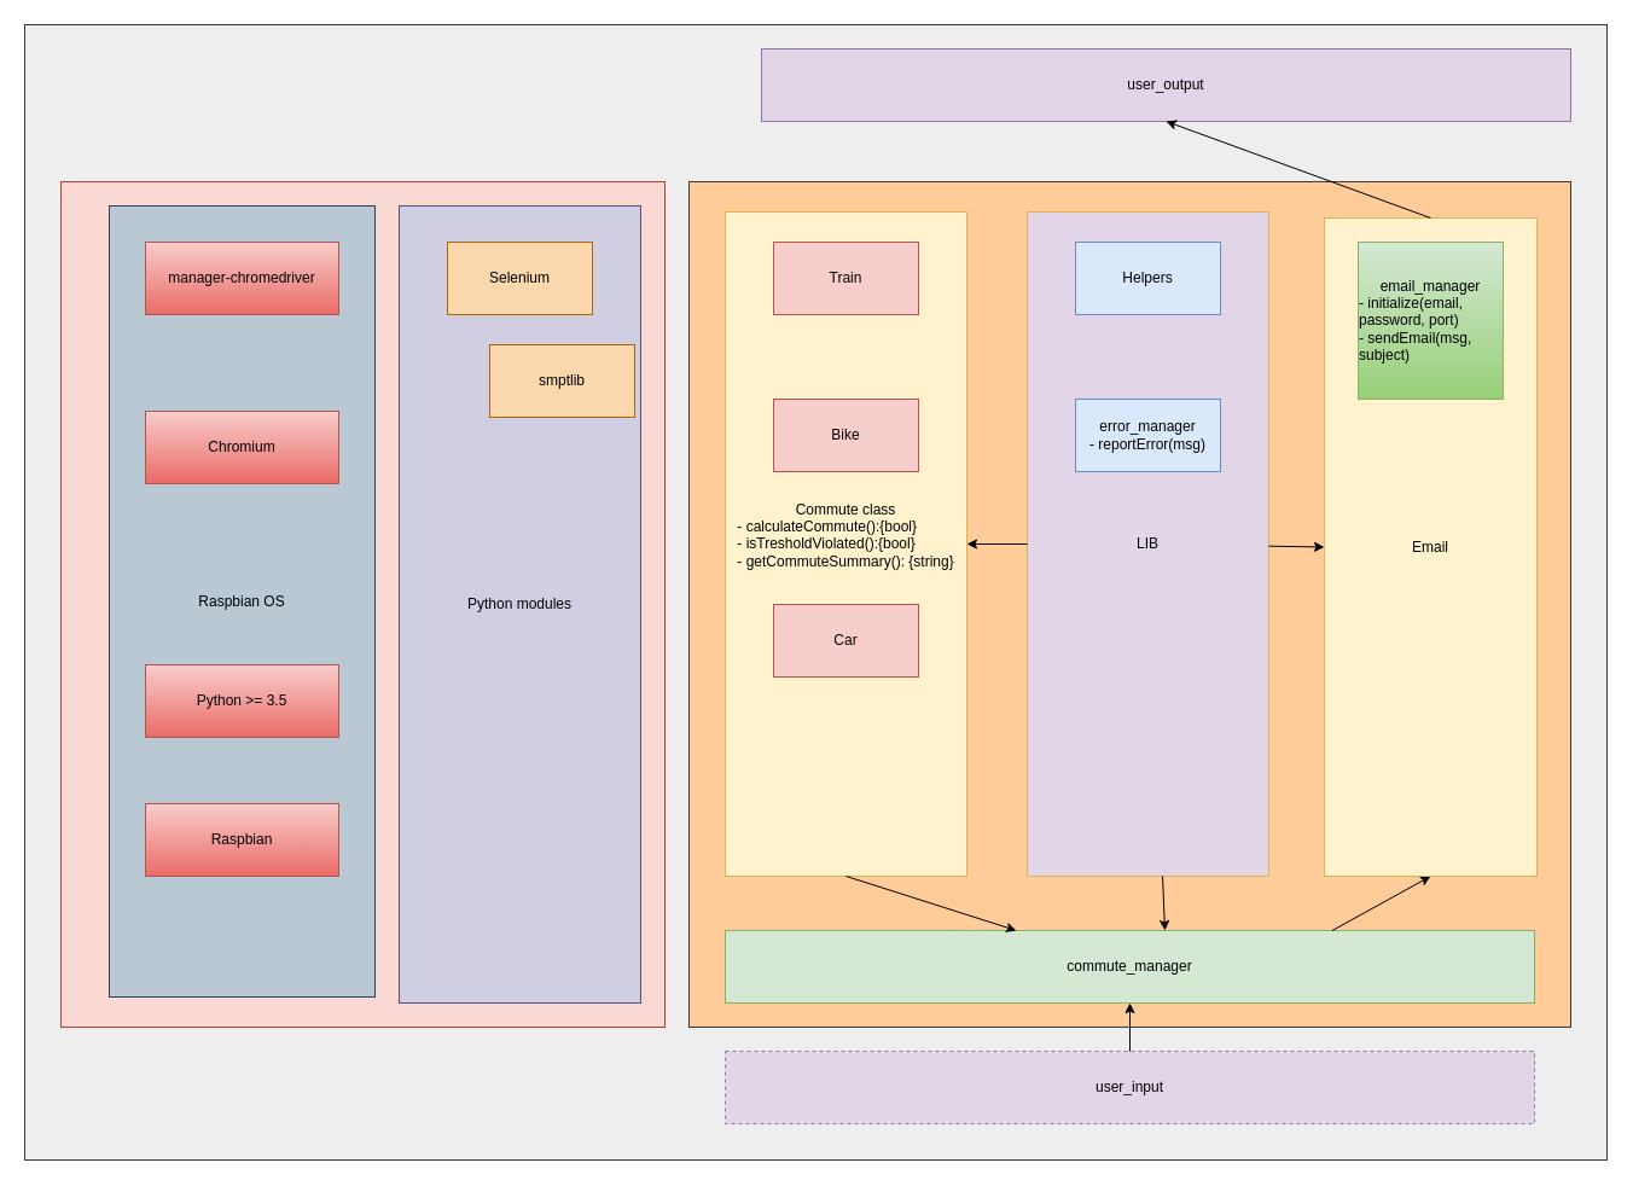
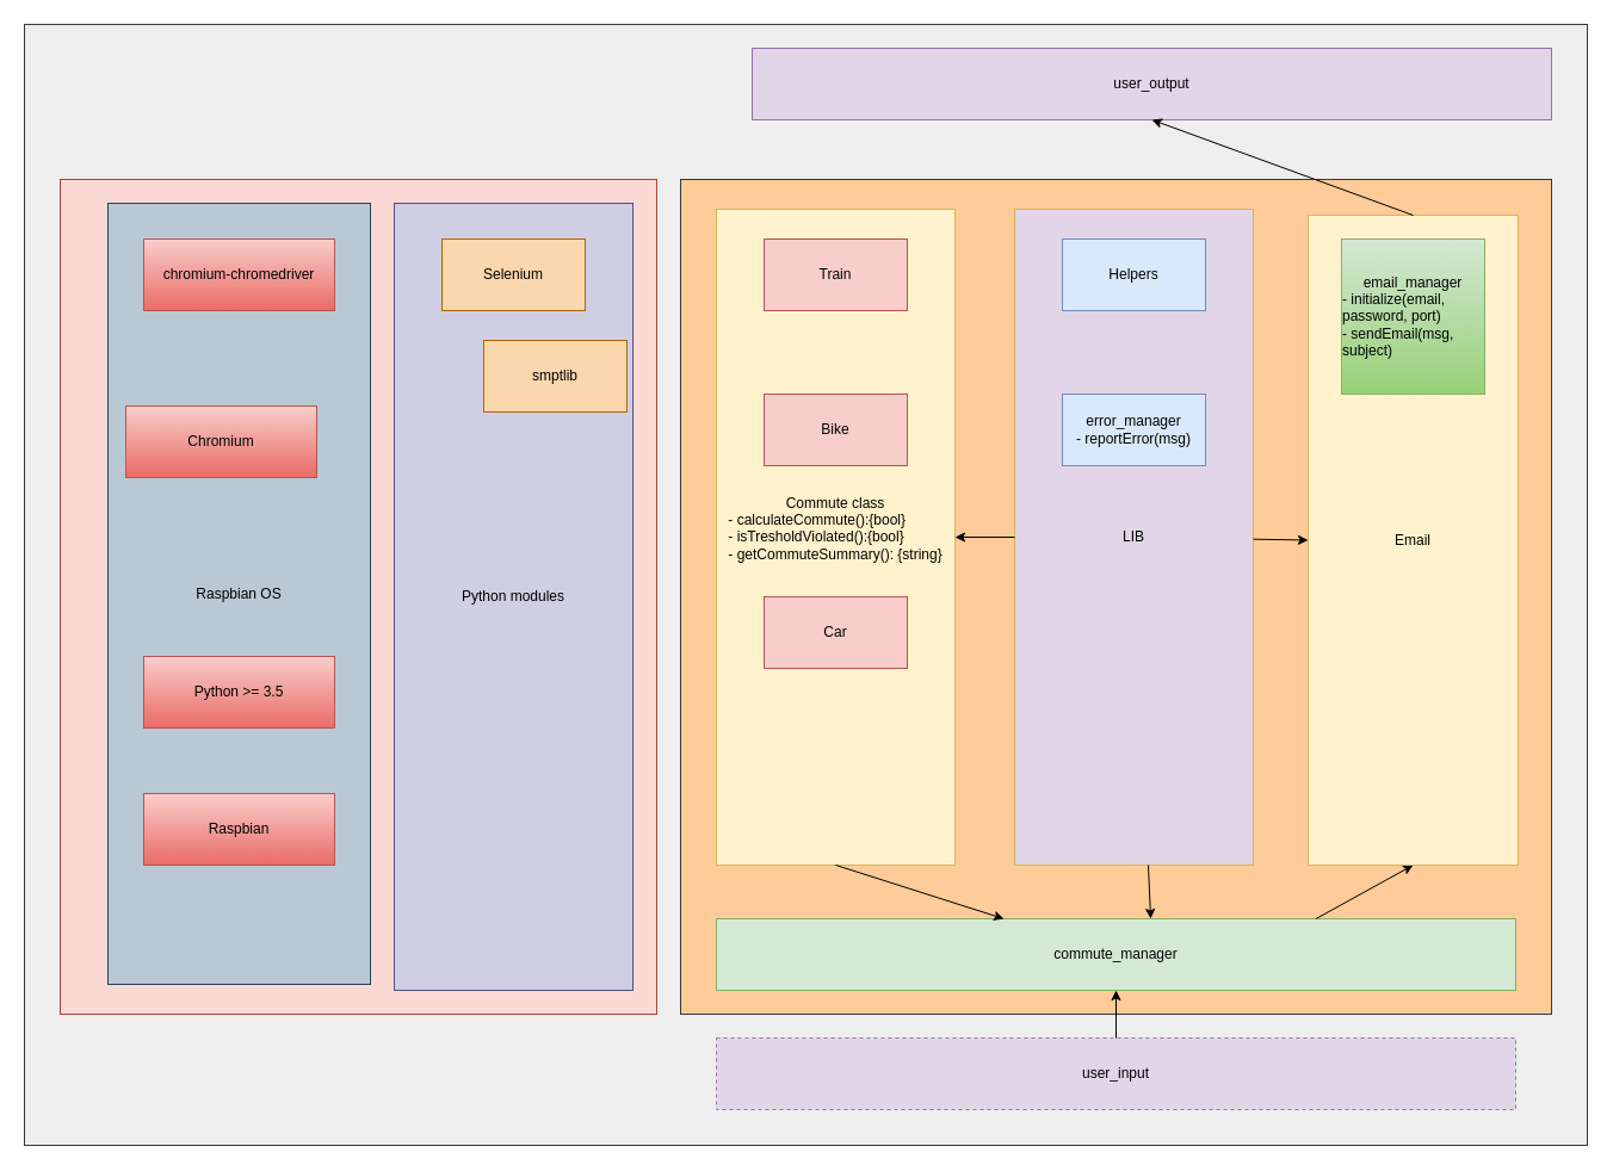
  <mxCell id="0" />
  <mxCell id="1" parent="0" />
  <mxCell id="2" value="" style="rounded=0;whiteSpace=wrap;html=1;fillColor=#eeeeee;strokeColor=#36393d;" vertex="1" parent="1"><mxGeometry x="20" y="20" width="1310" height="940" as="geometry" /></mxCell>
  <mxCell id="3" value="" style="rounded=0;whiteSpace=wrap;html=1;fillColor=#fad9d5;strokeColor=#ae4132;" vertex="1" parent="1"><mxGeometry x="50" y="150" width="500" height="700" as="geometry" /></mxCell>
  <mxCell id="4" value="" style="rounded=0;whiteSpace=wrap;html=1;fillColor=#ffcc99;strokeColor=#36393d;" vertex="1" parent="1"><mxGeometry x="570" y="150" width="730" height="700" as="geometry" /></mxCell>
  <mxCell id="5" value="LIB" style="rounded=0;whiteSpace=wrap;html=1;fillColor=#e1d5e7;strokeColor=#d6b656;" parent="1" vertex="1"><mxGeometry x="850" y="175" width="200" height="550" as="geometry" /></mxCell>
  <mxCell id="6" value="Helpers" style="rounded=0;whiteSpace=wrap;html=1;fillColor=#dae8fc;strokeColor=#6c8ebf;" parent="1" vertex="1"><mxGeometry x="890" y="200" width="120" height="60" as="geometry" /></mxCell>
  <mxCell id="7" value="&lt;div align=&quot;center&quot;&gt;Commute class&lt;/div&gt;&lt;div align=&quot;left&quot;&gt;- calculateCommute():{bool}&lt;br&gt;&lt;/div&gt;&lt;div align=&quot;left&quot;&gt;- isTresholdViolated():{bool}&lt;/div&gt;&lt;div align=&quot;left&quot;&gt;- getCommuteSummary(): {string}&lt;/div&gt;&lt;div align=&quot;left&quot;&gt;&lt;br&gt;&lt;/div&gt;" style="rounded=0;whiteSpace=wrap;html=1;fillColor=#fff2cc;strokeColor=#d6b656;align=center;" parent="1" vertex="1"><mxGeometry x="600" y="175" width="200" height="550" as="geometry" /></mxCell>
  <mxCell id="8" value="Car" style="rounded=0;whiteSpace=wrap;html=1;fillColor=#f8cecc;strokeColor=#b85450;" parent="1" vertex="1"><mxGeometry x="640" y="500" width="120" height="60" as="geometry" /></mxCell>
  <mxCell id="9" value="Train" style="rounded=0;whiteSpace=wrap;html=1;fillColor=#f8cecc;strokeColor=#b85450;" parent="1" vertex="1"><mxGeometry x="640" y="200" width="120" height="60" as="geometry" /></mxCell>
  <mxCell id="10" value="Bike" style="rounded=0;whiteSpace=wrap;html=1;fillColor=#f8cecc;strokeColor=#b85450;" parent="1" vertex="1"><mxGeometry x="640" y="330" width="120" height="60" as="geometry" /></mxCell>
  <mxCell id="11" value="Email" style="rounded=0;whiteSpace=wrap;html=1;fillColor=#fff2cc;strokeColor=#d6b656;align=center;" parent="1" vertex="1"><mxGeometry x="1096" y="180" width="176" height="545" as="geometry" /></mxCell>
  <mxCell id="12" value="commute_manager" style="rounded=0;whiteSpace=wrap;html=1;fillColor=#d5e8d4;strokeColor=#82b366;" parent="1" vertex="1"><mxGeometry x="600" y="770" width="670" height="60" as="geometry" /></mxCell>
  <mxCell id="13" value="" style="endArrow=classic;html=1;exitX=0.5;exitY=1;exitDx=0;exitDy=0;" parent="1" source="7" target="12" edge="1"><mxGeometry width="50" height="50" relative="1" as="geometry"><mxPoint x="1160" y="600" as="sourcePoint" /><mxPoint x="1210" y="550" as="targetPoint" /></mxGeometry></mxCell>
  <mxCell id="14" value="" style="endArrow=classic;html=1;exitX=0.75;exitY=0;exitDx=0;exitDy=0;entryX=0.5;entryY=1;entryDx=0;entryDy=0;" parent="1" source="12" target="11" edge="1"><mxGeometry width="50" height="50" relative="1" as="geometry"><mxPoint x="1330" y="810" as="sourcePoint" /><mxPoint x="1380" y="760" as="targetPoint" /></mxGeometry></mxCell>
  <mxCell id="15" value="" style="endArrow=classic;html=1;exitX=0;exitY=0.5;exitDx=0;exitDy=0;entryX=1;entryY=0.5;entryDx=0;entryDy=0;" parent="1" source="5" target="7" edge="1"><mxGeometry width="50" height="50" relative="1" as="geometry"><mxPoint x="1160" y="570" as="sourcePoint" /><mxPoint x="1210" y="520" as="targetPoint" /></mxGeometry></mxCell>
  <mxCell id="16" value="user_input" style="rounded=0;whiteSpace=wrap;html=1;fillColor=#e1d5e7;strokeColor=#9673a6;dashed=1;" parent="1" vertex="1"><mxGeometry x="600" y="870" width="670" height="60" as="geometry" /></mxCell>
  <mxCell id="17" value="" style="endArrow=classic;html=1;exitX=0.5;exitY=0;exitDx=0;exitDy=0;entryX=0.5;entryY=1;entryDx=0;entryDy=0;" parent="1" source="16" target="12" edge="1"><mxGeometry width="50" height="50" relative="1" as="geometry"><mxPoint x="1160" y="600" as="sourcePoint" /><mxPoint x="1210" y="550" as="targetPoint" /></mxGeometry></mxCell>
  <mxCell id="18" value="Email" style="rounded=0;whiteSpace=wrap;html=1;fillColor=#fff2cc;strokeColor=#d6b656;align=center;" vertex="1" parent="1"><mxGeometry x="1096" y="180" width="176" height="545" as="geometry" /></mxCell>
  <mxCell id="19" value="Python modules" style="rounded=0;whiteSpace=wrap;html=1;fillColor=#d0cee2;strokeColor=#56517e;" vertex="1" parent="1"><mxGeometry x="330" y="170" width="200" height="660" as="geometry" /></mxCell>
  <mxCell id="20" value="&lt;span class=&quot;pl-c&quot;&gt;Selenium&lt;/span&gt;" style="rounded=0;whiteSpace=wrap;html=1;fillColor=#fad7ac;strokeColor=#b46504;" vertex="1" parent="1"><mxGeometry x="370" y="200" width="120" height="60" as="geometry" /></mxCell>
  <mxCell id="21" value="Raspbian OS" style="rounded=0;whiteSpace=wrap;html=1;fillColor=#bac8d3;strokeColor=#23445d;" vertex="1" parent="1"><mxGeometry x="90" y="170" width="220" height="655" as="geometry" /></mxCell>
- <mxCell id="22" value="manager-chromedriver" style="rounded=0;whiteSpace=wrap;html=1;fillColor=#f8cecc;strokeColor=#b85450;gradientColor=#ea6b66;" vertex="1" parent="1"><mxGeometry x="120" y="200" width="160" height="60" as="geometry" /></mxCell>
+ <mxCell id="22" value="chromium-chromedriver" style="rounded=0;whiteSpace=wrap;html=1;fillColor=#f8cecc;strokeColor=#b85450;gradientColor=#ea6b66;" vertex="1" parent="1"><mxGeometry x="120" y="200" width="160" height="60" as="geometry" /></mxCell>
  <mxCell id="23" value="Python &amp;gt;= 3.5" style="rounded=0;whiteSpace=wrap;html=1;fillColor=#f8cecc;gradientColor=#ea6b66;strokeColor=#b85450;" vertex="1" parent="1"><mxGeometry x="120" y="550" width="160" height="60" as="geometry" /></mxCell>
  <mxCell id="24" value="user_output" style="rounded=0;whiteSpace=wrap;html=1;fillColor=#e1d5e7;strokeColor=#9673a6;" vertex="1" parent="1"><mxGeometry x="630" y="40" width="670" height="60" as="geometry" /></mxCell>
  <mxCell id="25" value="" style="endArrow=classic;html=1;exitX=0.5;exitY=0;exitDx=0;exitDy=0;entryX=0.5;entryY=1;entryDx=0;entryDy=0;" edge="1" parent="1" source="18" target="24"><mxGeometry width="50" height="50" relative="1" as="geometry"><mxPoint x="520" y="50" as="sourcePoint" /><mxPoint x="570" y="0" as="targetPoint" /></mxGeometry></mxCell>
  <mxCell id="26" value="&lt;div&gt;error_manager&lt;/div&gt;&lt;div align=&quot;left&quot;&gt;- reportError(msg)&lt;br&gt;&lt;/div&gt;" style="rounded=0;whiteSpace=wrap;html=1;fillColor=#dae8fc;strokeColor=#6c8ebf;" vertex="1" parent="1"><mxGeometry x="890" y="330" width="120" height="60" as="geometry" /></mxCell>
  <mxCell id="27" value="" style="endArrow=classic;html=1;exitX=0.56;exitY=1;exitDx=0;exitDy=0;exitPerimeter=0;" edge="1" parent="1" source="5"><mxGeometry width="50" height="50" relative="1" as="geometry"><mxPoint x="930" y="770" as="sourcePoint" /><mxPoint x="964" y="770" as="targetPoint" /></mxGeometry></mxCell>
  <mxCell id="28" value="" style="endArrow=classic;html=1;entryX=0;entryY=0.5;entryDx=0;entryDy=0;" edge="1" parent="1" source="5" target="18"><mxGeometry width="50" height="50" relative="1" as="geometry"><mxPoint x="980" y="520" as="sourcePoint" /><mxPoint x="1030" y="470" as="targetPoint" /></mxGeometry></mxCell>
  <mxCell id="29" value="smptlib" style="rounded=0;whiteSpace=wrap;html=1;fillColor=#fad7ac;strokeColor=#b46504;" vertex="1" parent="1"><mxGeometry x="405" y="285" width="120" height="60" as="geometry" /></mxCell>
  <mxCell id="30" value="&lt;div&gt;email_manager&lt;/div&gt;&lt;div align=&quot;left&quot;&gt;- initialize(email, password, port)&lt;br&gt;&lt;/div&gt;&lt;div align=&quot;left&quot;&gt;- sendEmail(msg, subject)&lt;br&gt;&lt;/div&gt;" style="rounded=0;whiteSpace=wrap;html=1;fillColor=#d5e8d4;strokeColor=#82b366;gradientColor=#97d077;" vertex="1" parent="1"><mxGeometry x="1124" y="200" width="120" height="130" as="geometry" /></mxCell>
- <mxCell id="31" value="Chromium" style="rounded=0;whiteSpace=wrap;html=1;fillColor=#f8cecc;gradientColor=#ea6b66;strokeColor=#b85450;" vertex="1" parent="1"><mxGeometry x="120" y="340" width="160" height="60" as="geometry" /></mxCell>
+ <mxCell id="31" value="Chromium" style="rounded=0;whiteSpace=wrap;html=1;fillColor=#f8cecc;gradientColor=#ea6b66;strokeColor=#b85450;" vertex="1" parent="1"><mxGeometry x="105" y="340" width="160" height="60" as="geometry" /></mxCell>
  <mxCell id="32" value="Raspbian" style="rounded=0;whiteSpace=wrap;html=1;fillColor=#f8cecc;gradientColor=#ea6b66;strokeColor=#b85450;" vertex="1" parent="1"><mxGeometry x="120" y="665" width="160" height="60" as="geometry" /></mxCell>
